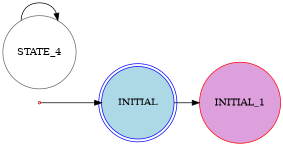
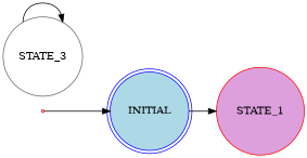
  digraph {
    rankdir=LR
    node [color=red fillcolor=lightblue shape=circle style=filled]
    START [shape=point]
    INITIAL [color=blue shape=doublecircle]
-   STATE_1 [fillcolor=plum label=INITIAL_1]
-   STATE_3 [color=gray40 fillcolor=white label=STATE_4]
+   STATE_1 [fillcolor=plum]
+   STATE_3 [color=gray40 fillcolor=white]
    START -> INITIAL
    INITIAL -> STATE_1
    STATE_3 -> STATE_3
  }
